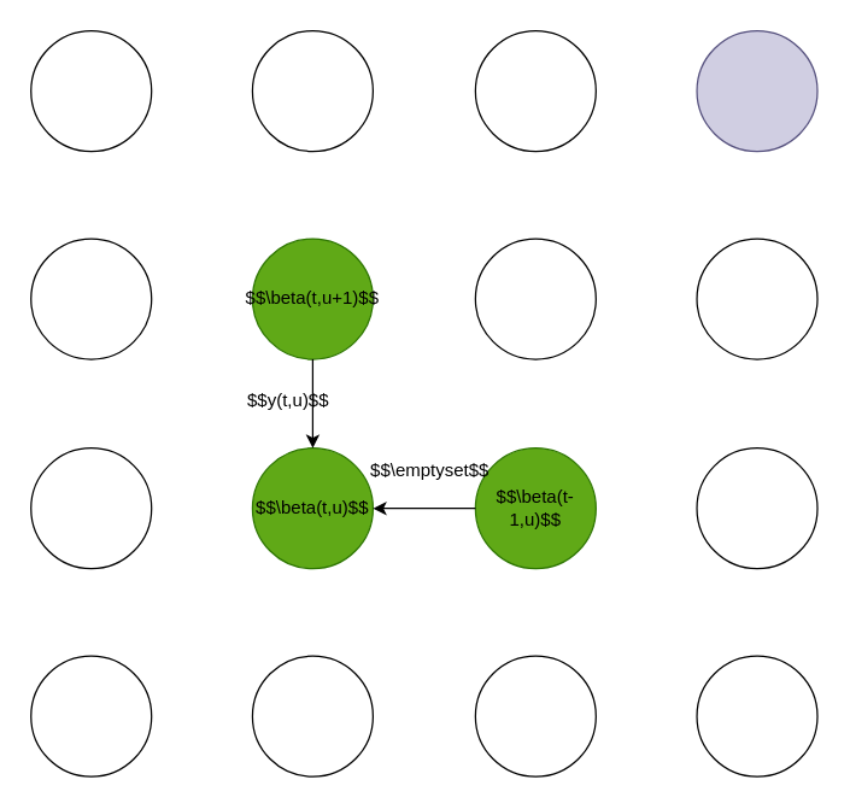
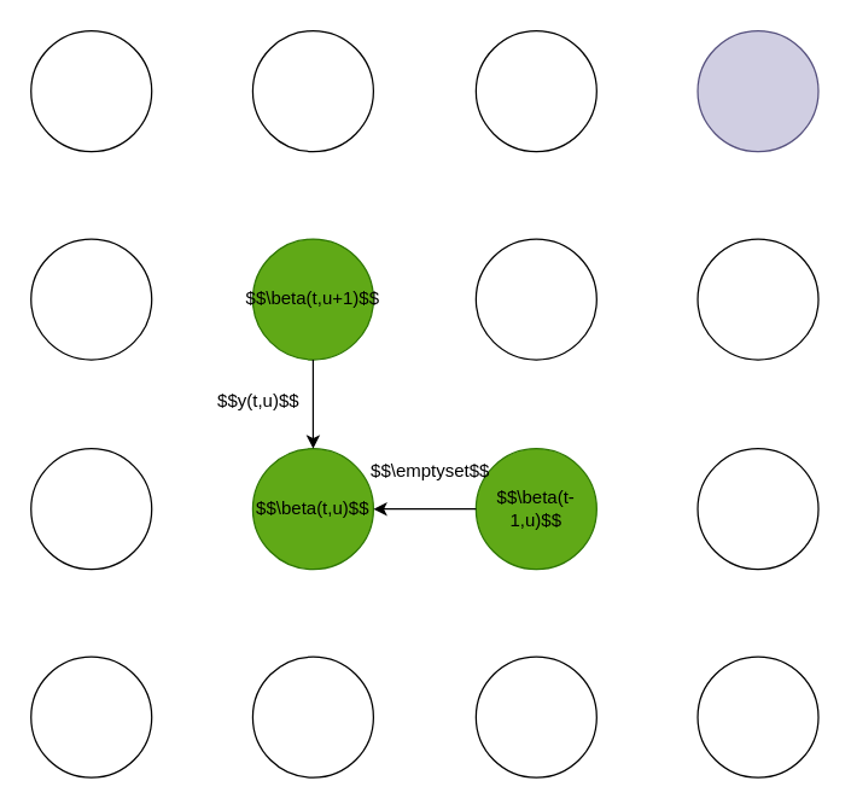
  <mxCell id="0" />
  <mxCell id="1" parent="0" />
  <mxCell id="2" value="" style="ellipse;whiteSpace=wrap;html=1;aspect=fixed;" vertex="1" parent="1"><mxGeometry x="20" y="20" width="80" height="80" as="geometry" /></mxCell>
  <mxCell id="3" value="" style="ellipse;whiteSpace=wrap;html=1;aspect=fixed;" vertex="1" parent="1"><mxGeometry x="167" y="20" width="80" height="80" as="geometry" /></mxCell>
  <mxCell id="4" value="" style="ellipse;whiteSpace=wrap;html=1;aspect=fixed;" vertex="1" parent="1"><mxGeometry x="315" y="20" width="80" height="80" as="geometry" /></mxCell>
  <mxCell id="5" value="" style="ellipse;whiteSpace=wrap;html=1;aspect=fixed;fillColor=#d0cee2;strokeColor=#56517e;" vertex="1" parent="1"><mxGeometry x="462" y="20" width="80" height="80" as="geometry" /></mxCell>
  <mxCell id="6" value="" style="ellipse;whiteSpace=wrap;html=1;aspect=fixed;" vertex="1" parent="1"><mxGeometry x="20" y="158" width="80" height="80" as="geometry" /></mxCell>
  <mxCell id="7" value="" style="ellipse;whiteSpace=wrap;html=1;aspect=fixed;fillColor=#60a917;fontColor=#ffffff;strokeColor=#2D7600;" vertex="1" parent="1"><mxGeometry x="167" y="158" width="80" height="80" as="geometry" /></mxCell>
  <mxCell id="8" value="" style="ellipse;whiteSpace=wrap;html=1;aspect=fixed;" vertex="1" parent="1"><mxGeometry x="315" y="158" width="80" height="80" as="geometry" /></mxCell>
  <mxCell id="9" value="" style="ellipse;whiteSpace=wrap;html=1;aspect=fixed;" vertex="1" parent="1"><mxGeometry x="462" y="158" width="80" height="80" as="geometry" /></mxCell>
  <mxCell id="10" value="" style="ellipse;whiteSpace=wrap;html=1;aspect=fixed;" vertex="1" parent="1"><mxGeometry x="20" y="297" width="80" height="80" as="geometry" /></mxCell>
  <mxCell id="11" value="" style="ellipse;whiteSpace=wrap;html=1;aspect=fixed;fillColor=#60a917;fontColor=#ffffff;strokeColor=#2D7600;" vertex="1" parent="1"><mxGeometry x="167" y="297" width="80" height="80" as="geometry" /></mxCell>
  <mxCell id="12" value="" style="ellipse;whiteSpace=wrap;html=1;aspect=fixed;fillColor=#60a917;fontColor=#ffffff;strokeColor=#2D7600;" vertex="1" parent="1"><mxGeometry x="315" y="297" width="80" height="80" as="geometry" /></mxCell>
  <mxCell id="13" value="" style="ellipse;whiteSpace=wrap;html=1;aspect=fixed;" vertex="1" parent="1"><mxGeometry x="462" y="297" width="80" height="80" as="geometry" /></mxCell>
  <mxCell id="14" value="" style="ellipse;whiteSpace=wrap;html=1;aspect=fixed;" vertex="1" parent="1"><mxGeometry x="20" y="435" width="80" height="80" as="geometry" /></mxCell>
  <mxCell id="15" value="" style="ellipse;whiteSpace=wrap;html=1;aspect=fixed;" vertex="1" parent="1"><mxGeometry x="167" y="435" width="80" height="80" as="geometry" /></mxCell>
  <mxCell id="16" value="" style="ellipse;whiteSpace=wrap;html=1;aspect=fixed;" vertex="1" parent="1"><mxGeometry x="315" y="435" width="80" height="80" as="geometry" /></mxCell>
  <mxCell id="17" value="" style="ellipse;whiteSpace=wrap;html=1;aspect=fixed;" vertex="1" parent="1"><mxGeometry x="462" y="435" width="80" height="80" as="geometry" /></mxCell>
  <mxCell id="18" value="" style="endArrow=classic;html=1;rounded=0;exitX=0.5;exitY=1;exitDx=0;exitDy=0;entryX=0.5;entryY=0;entryDx=0;entryDy=0;" edge="1" parent="1" source="7" target="11"><mxGeometry width="50" height="50" relative="1" as="geometry"><mxPoint x="-139" y="461" as="sourcePoint" /><mxPoint x="-89" y="411" as="targetPoint" /></mxGeometry></mxCell>
  <mxCell id="19" value="" style="endArrow=classic;html=1;rounded=0;exitX=0;exitY=0.5;exitDx=0;exitDy=0;entryX=1;entryY=0.5;entryDx=0;entryDy=0;" edge="1" parent="1" source="12" target="11"><mxGeometry width="50" height="50" relative="1" as="geometry"><mxPoint x="201" y="271" as="sourcePoint" /><mxPoint x="251" y="221" as="targetPoint" /></mxGeometry></mxCell>
  <mxCell id="20" value="$$\emptyset$$" style="text;html=1;align=center;verticalAlign=middle;whiteSpace=wrap;rounded=0;" vertex="1" parent="1"><mxGeometry x="255" y="297" width="60" height="30" as="geometry" /></mxCell>
- <mxCell id="21" value="$$y(t,u)$$" style="text;html=1;align=center;verticalAlign=middle;whiteSpace=wrap;rounded=0;" vertex="1" parent="1"><mxGeometry x="161" y="251" width="60" height="30" as="geometry" /></mxCell>
+ <mxCell id="21" value="$$y(t,u)$$" style="text;html=1;align=center;verticalAlign=middle;whiteSpace=wrap;rounded=0;" vertex="1" parent="1"><mxGeometry x="141" y="251" width="60" height="30" as="geometry" /></mxCell>
  <mxCell id="22" value="$$\beta(t,u)$$" style="text;html=1;align=center;verticalAlign=middle;whiteSpace=wrap;rounded=0;" vertex="1" parent="1"><mxGeometry x="177" y="322" width="60" height="30" as="geometry" /></mxCell>
  <mxCell id="23" value="$$\beta(t,u+1)$$" style="text;html=1;align=center;verticalAlign=middle;whiteSpace=wrap;rounded=0;" vertex="1" parent="1"><mxGeometry x="177" y="183" width="60" height="30" as="geometry" /></mxCell>
  <mxCell id="24" value="$$\beta(t-1,u)$$" style="text;html=1;align=center;verticalAlign=middle;whiteSpace=wrap;rounded=0;" vertex="1" parent="1"><mxGeometry x="325" y="322" width="60" height="30" as="geometry" /></mxCell>
